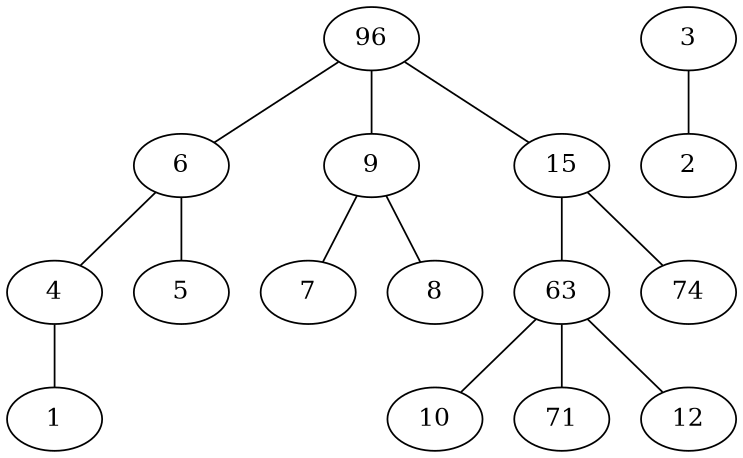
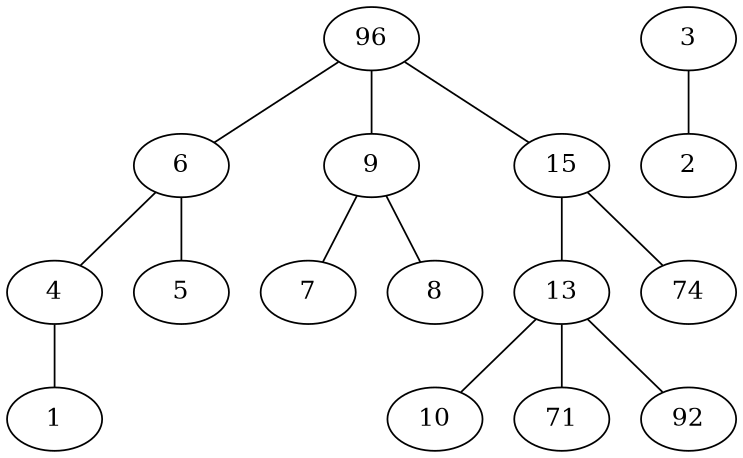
  graph {
    n1 [label=96]
    6
    9
    15
    4
    5
    7
    8
-   13 [label=63]
+   13
    n10 [label=74]
    1
    10
    n13 [label=71]
-   12
+   12 [label=92]
    3
    2
    n1 -- 6
    n1 -- 9
    n1 -- 15
    6 -- 4
    6 -- 5
    9 -- 7
    9 -- 8
    15 -- 13
    15 -- n10
    4 -- 1
    13 -- 10
    13 -- n13
    13 -- 12
    3 -- 2
  }
